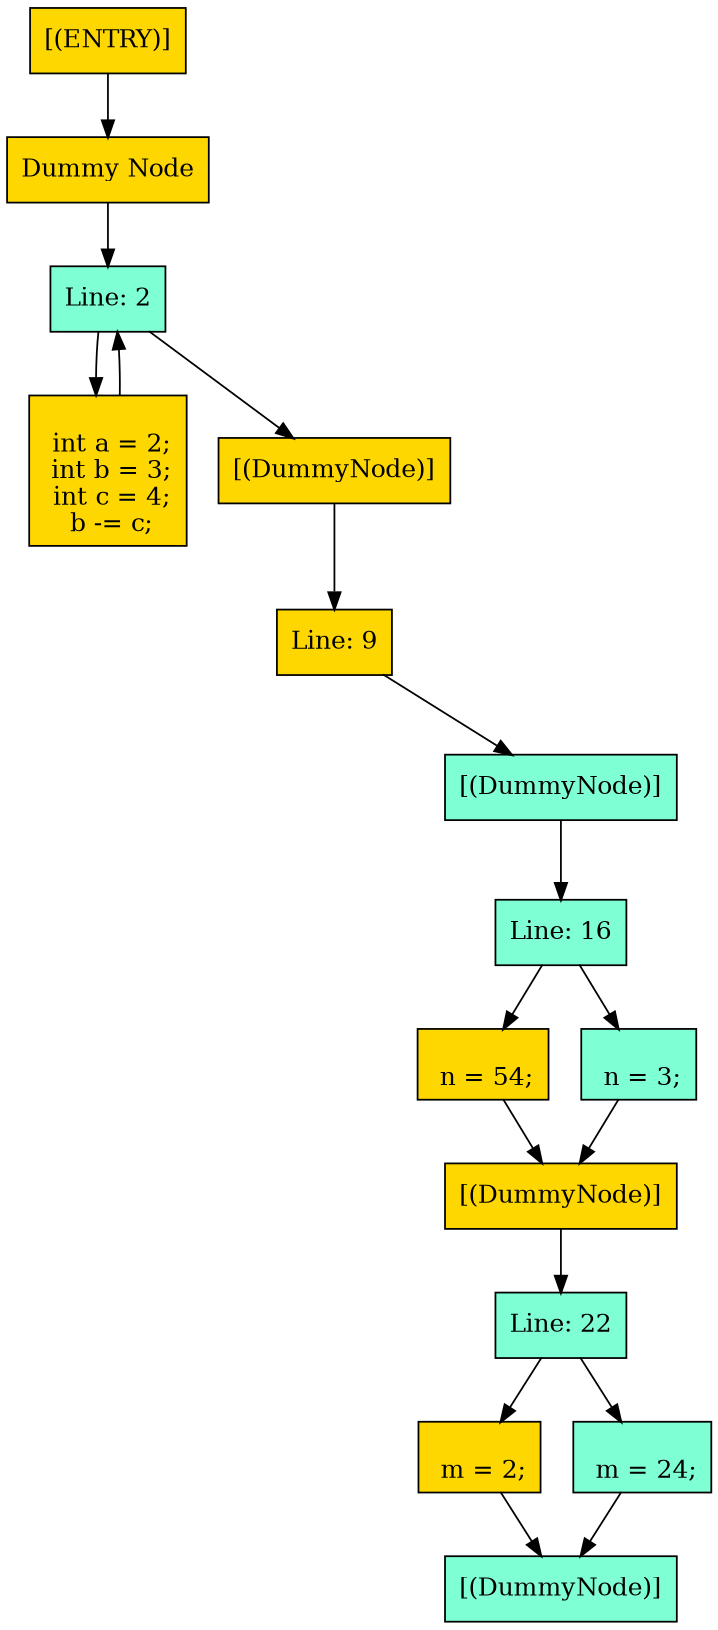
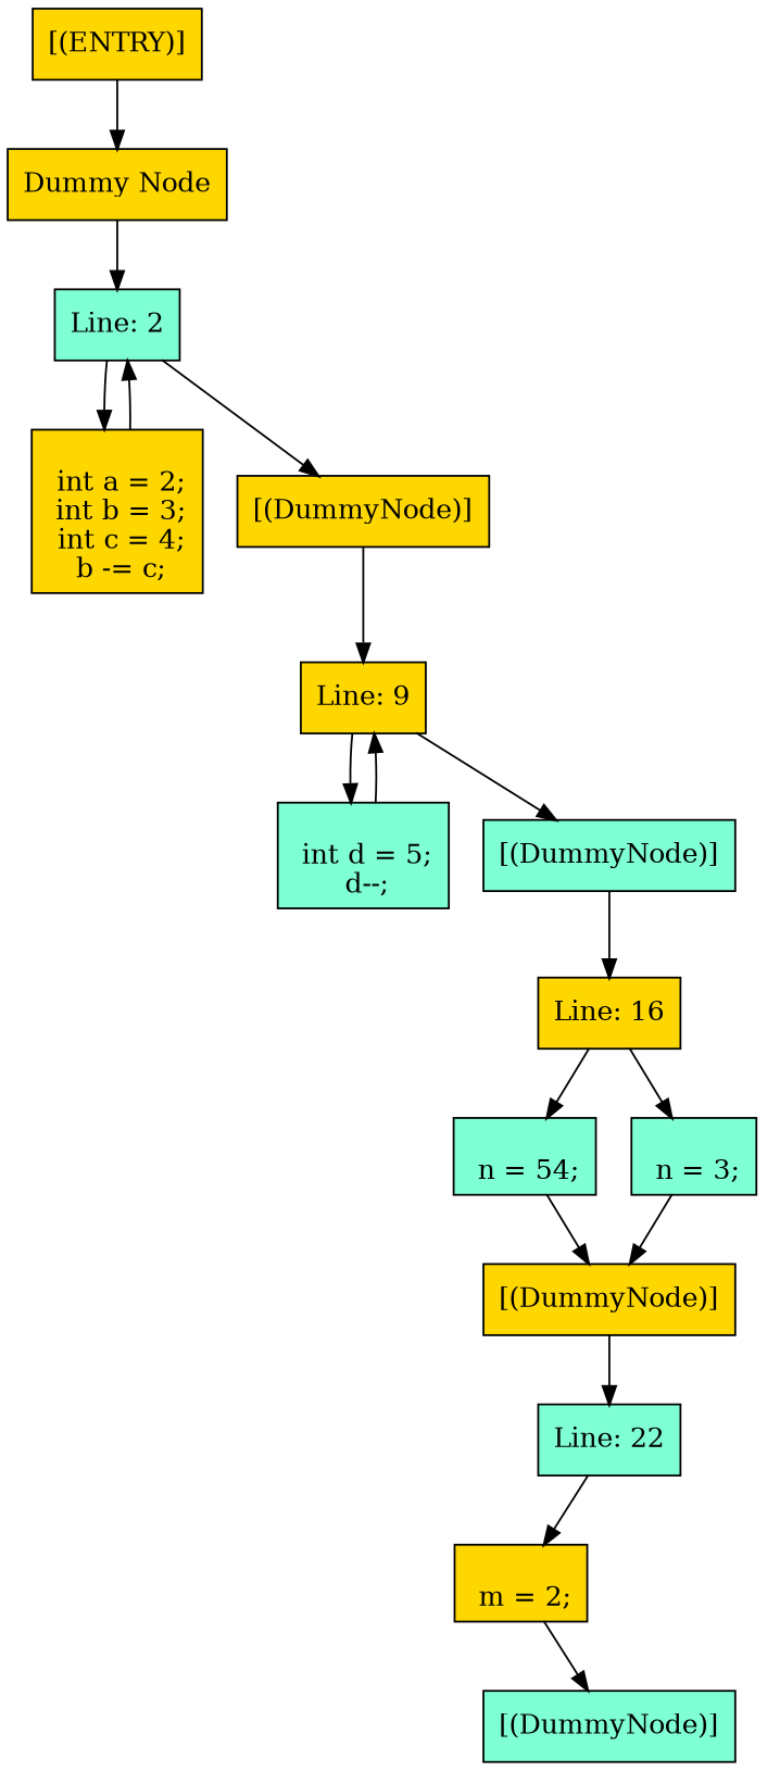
  digraph {
    node [fillcolor=gold shape=record style=filled]
    n1 [label="{ [(ENTRY)]\l}"]
    n2 [label="Dummy Node"]
    n3 [fillcolor=aquamarine label=" Line: 2"]
    n4 [label="{\n    int a = 2;\n    int b = 3;\n    int c = 4;\n    b -= c;\n  }"]
    n5 [label="{ [(DummyNode)]\l}"]
    n6 [label=" Line: 9"]
+   n7 [fillcolor=aquamarine label="{\n    int d = 5;\n    d--;\n  }"]
    n8 [fillcolor=aquamarine label="{ [(DummyNode)]\l}"]
-   n9 [fillcolor=aquamarine label=" Line: 16"]
-   n10 [label="{\n    n = 54;\n  }"]
+   n9 [label=" Line: 16"]
+   n10 [fillcolor=aquamarine label="{\n    n = 54;\n  }"]
    n11 [fillcolor=aquamarine label="{\n    n = 3;\n  }"]
    n12 [label="{ [(DummyNode)]\l}"]
    n13 [fillcolor=aquamarine label=" Line: 22"]
    n14 [label="{\n    m = 2;\n  }"]
-   n15 [fillcolor=aquamarine label="{\n    m = 24;\n  }"]
    n16 [fillcolor=aquamarine label="{ [(DummyNode)]\l}"]
    n1 -> n2
    n2 -> n3
    n3 -> n4
    n3 -> n5
    n4 -> n3
    n5 -> n6
+   n6 -> n7
    n6 -> n8
+   n7 -> n6
    n8 -> n9
    n9 -> n10
    n9 -> n11
    n10 -> n12
    n11 -> n12
    n12 -> n13
    n13 -> n14
-   n13 -> n15
    n14 -> n16
-   n15 -> n16
  }
